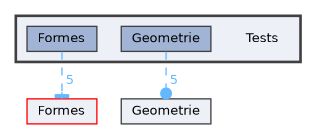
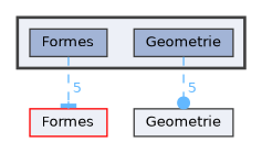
  digraph {
    compound=true
    node [fontname=Helvetica fontsize=10 shape=box color=grey25 fillcolor="#a2b4d6" style=filled]
    edge [color=steelblue1 fontcolor=steelblue1 fontname=Helvetica fontsize=10 headlabel=5 labeldistance=1.5 labelfontname=Helvetica labelfontsize=10 style=dashed]
-   n1 [height=0.2 label=Tests shape=plaintext width=0.4 color="" fillcolor="" style=""]
    n2 [height=0.2 label=Formes width=0.4]
    n3 [height=0.2 label=Geometrie width=0.4]
    n4 [color=red fillcolor="#edf0f7" height=0.2 label=Formes width=0.4]
    n5 [fillcolor="#edf0f7" height=0.2 label=Geometrie width=0.4]
    subgraph cluster_1 {
      bgcolor="#edf0f7"
      fontname=Helvetica
      fontsize=10
      pencolor=grey25
      style="filled,bold"
-     n1
      n2
      n3
    }
    n2 -> n4 [arrowhead=tee]
    n3 -> n5 [arrowhead=dot]
  }
